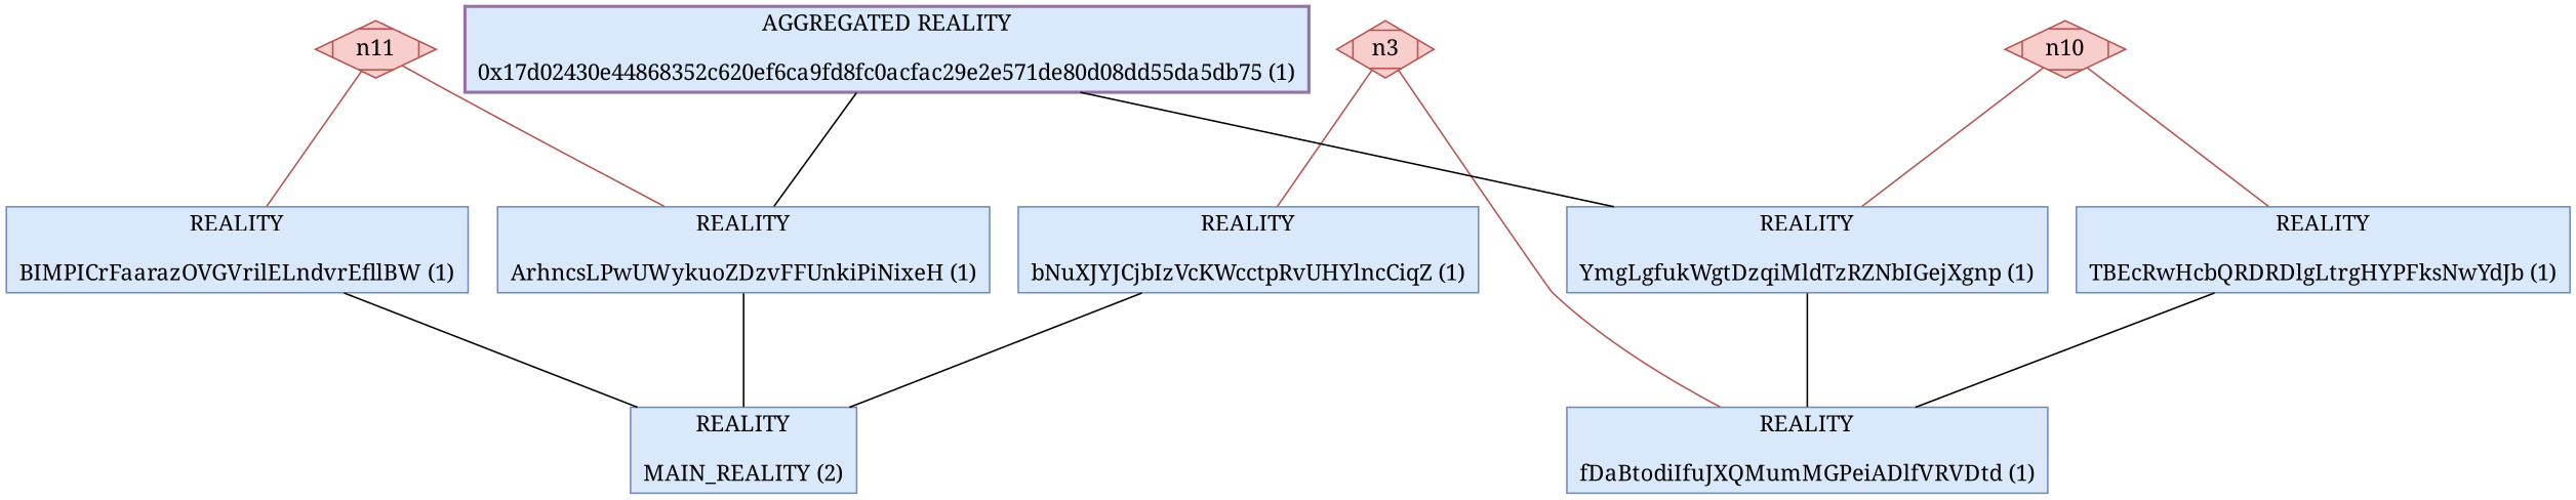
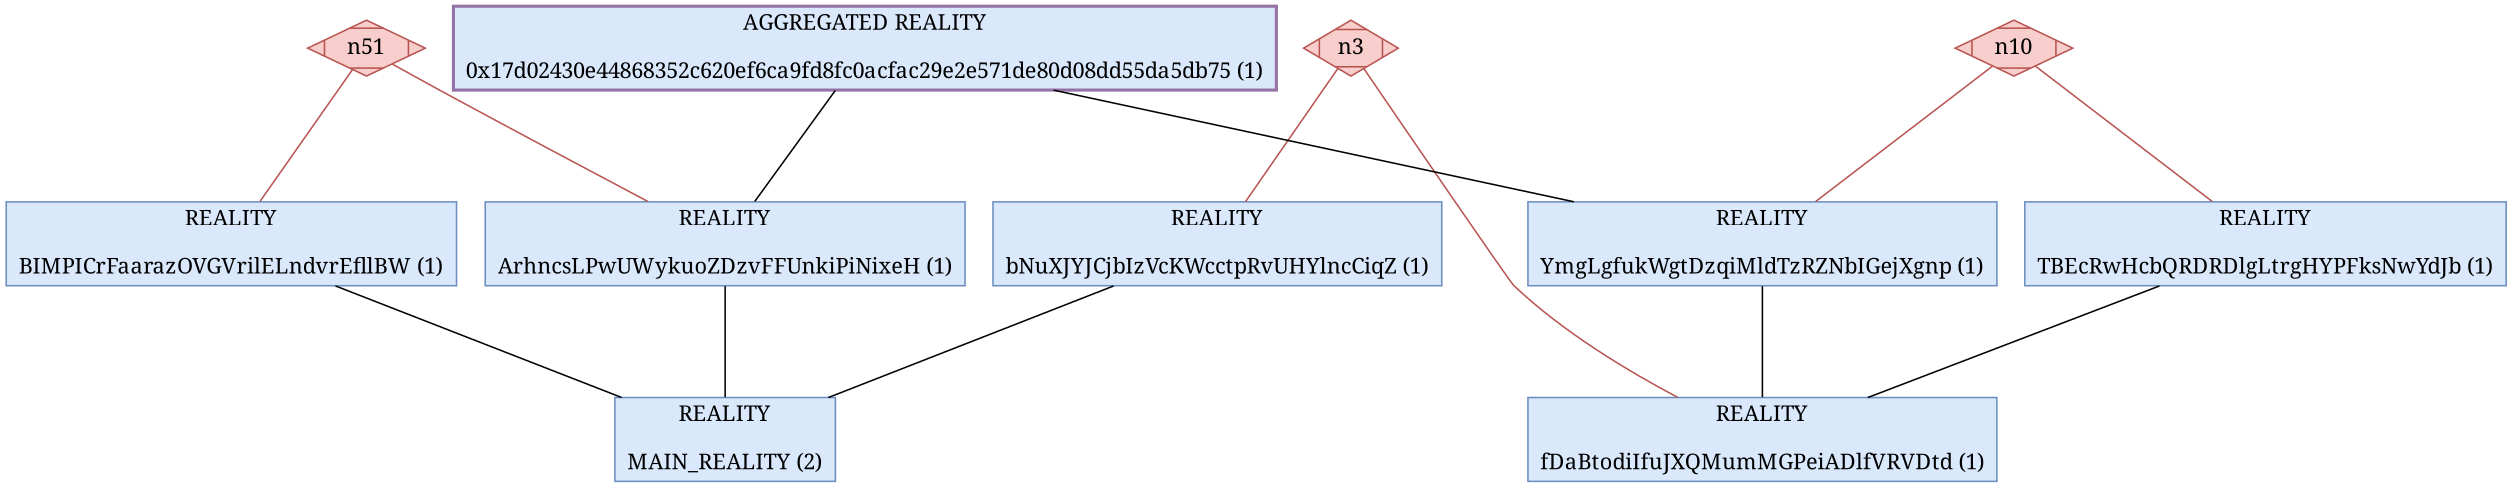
  digraph {
    fontname="Noto Serif"
    ranksep="1.0 equally"
    node [color="#6C8EBF" fillcolor="#DAE8FC" fontname="Noto Serif" shape=rect style=filled]
    edge [arrowhead=none arrowtail=none fontname="Noto Serif"]
    n9 [color="#B85450" fillcolor="#F8CECC" label=n3 shape=Mdiamond]
    n8 [label="REALITY\n\nbNuXJYJCjbIzVcKWcctpRvUHYlncCiqZ (1)"]
    n5 [label="REALITY\n\nfDaBtodiIfuJXQMumMGPeiADlfVRVDtd (1)"]
    n3 [label="REALITY\n\nMAIN_REALITY (2)"]
    n10 [color="#B85450" fillcolor="#F8CECC" shape=Mdiamond]
    n7 [label="REALITY\n\nTBEcRwHcbQRDRDlgLtrgHYPFksNwYdJb (1)"]
    n4 [label="REALITY\n\nYmgLgfukWgtDzqiMldTzRZNbIGejXgnp (1)"]
-   n11 [color="#B85450" fillcolor="#F8CECC" shape=Mdiamond]
+   n11 [color="#B85450" fillcolor="#F8CECC" shape=Mdiamond label=n51]
    n2 [label="REALITY\n\nArhncsLPwUWykuoZDzvFFUnkiPiNixeH (1)"]
    n6 [label="REALITY\n\nBIMPICrFaarazOVGVrilELndvrEfllBW (1)"]
    n1 [color="#9673A6" label="AGGREGATED REALITY\n\n0x17d02430e44868352c620ef6ca9fd8fc0acfac29e2e571de80d08dd55da5db75 (1)" penwidth=2.0]
    n9 -> n8 [color="#B85450"]
    n9 -> n5 [color="#B85450"]
    n8 -> n3
    n10 -> n7 [color="#B85450"]
    n10 -> n4 [color="#B85450"]
    n7 -> n5
    n4 -> n5
    n11 -> n2 [color="#B85450"]
    n11 -> n6 [color="#B85450"]
    n2 -> n3
    n6 -> n3
    n1 -> n4
    n1 -> n2
  }
